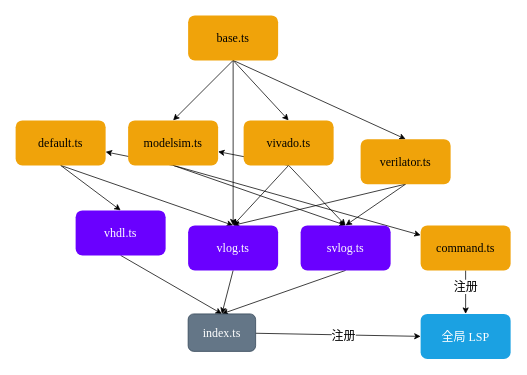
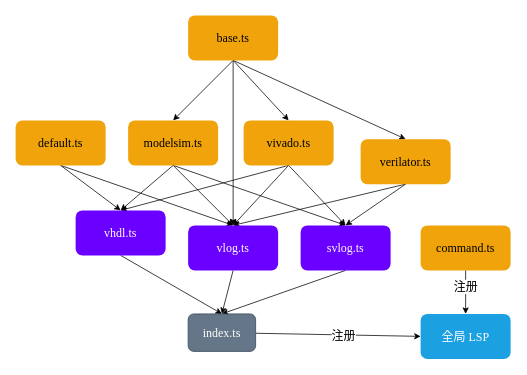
  <mxCell id="0" />
  <mxCell id="1" parent="0" />
  <mxCell id="2" style="edgeStyle=none;html=1;fontFamily=CodeNewRoman Nerd Font Mono;fontSize=16;exitX=0.5;exitY=1;exitDx=0;exitDy=0;" edge="1" parent="1" source="6" target="24"><mxGeometry relative="1" as="geometry" /></mxCell>
  <mxCell id="3" style="edgeStyle=none;html=1;exitX=0.5;exitY=1;exitDx=0;exitDy=0;entryX=0.5;entryY=0;entryDx=0;entryDy=0;fontFamily=CodeNewRoman Nerd Font Mono;fontSize=16;" edge="1" parent="1" source="6" target="13"><mxGeometry relative="1" as="geometry" /></mxCell>
  <mxCell id="4" style="edgeStyle=none;html=1;exitX=0.5;exitY=1;exitDx=0;exitDy=0;entryX=0.5;entryY=0;entryDx=0;entryDy=0;fontFamily=CodeNewRoman Nerd Font Mono;fontSize=16;" edge="1" parent="1" source="6" target="17"><mxGeometry relative="1" as="geometry" /></mxCell>
  <mxCell id="5" style="edgeStyle=none;html=1;exitX=0.5;exitY=1;exitDx=0;exitDy=0;entryX=0.5;entryY=0;entryDx=0;entryDy=0;fontFamily=CodeNewRoman Nerd Font Mono;fontSize=16;" edge="1" parent="1" source="6" target="20"><mxGeometry relative="1" as="geometry" /></mxCell>
  <mxCell id="6" value="&lt;font face=&quot;CodeNewRoman Nerd Font Mono&quot; style=&quot;font-size: 16px;&quot;&gt;base.ts&lt;/font&gt;" style="rounded=1;whiteSpace=wrap;html=1;fontSize=16;fillColor=#f0a30a;fontColor=#000000;strokeColor=none;" vertex="1" parent="1"><mxGeometry x="250" y="20" width="120" height="60" as="geometry" /></mxCell>
  <mxCell id="7" style="edgeStyle=none;html=1;exitX=0.5;exitY=1;exitDx=0;exitDy=0;entryX=0.5;entryY=0;entryDx=0;entryDy=0;fontFamily=CodeNewRoman Nerd Font Mono;fontSize=16;" edge="1" parent="1" source="9" target="22"><mxGeometry relative="1" as="geometry" /></mxCell>
  <mxCell id="8" style="edgeStyle=none;html=1;exitX=0.5;exitY=1;exitDx=0;exitDy=0;entryX=0.5;entryY=0;entryDx=0;entryDy=0;fontFamily=CodeNewRoman Nerd Font Mono;fontSize=16;" edge="1" parent="1" source="9" target="24"><mxGeometry relative="1" as="geometry" /></mxCell>
  <mxCell id="9" value="&lt;font face=&quot;CodeNewRoman Nerd Font Mono&quot; style=&quot;font-size: 16px;&quot;&gt;default.ts&lt;/font&gt;" style="rounded=1;whiteSpace=wrap;html=1;fontSize=16;fillColor=#f0a30a;fontColor=#000000;strokeColor=none;" vertex="1" parent="1"><mxGeometry x="20" y="160" width="120" height="60" as="geometry" /></mxCell>
- <mxCell id="10" style="edgeStyle=none;html=1;exitX=0.5;exitY=1;exitDx=0;exitDy=0;fontFamily=CodeNewRoman Nerd Font Mono;fontSize=16;" edge="1" parent="1" source="13" target="9"><mxGeometry relative="1" as="geometry"><mxPoint x="160" y="260" as="targetPoint" /></mxGeometry></mxCell>
- <mxCell id="11" style="edgeStyle=none;html=1;exitX=0.5;exitY=1;exitDx=0;exitDy=0;fontFamily=CodeNewRoman Nerd Font Mono;fontSize=16;" edge="1" parent="1" source="13" target="33"><mxGeometry relative="1" as="geometry"><mxPoint x="310" y="260" as="targetPoint" /></mxGeometry></mxCell>
+ <mxCell id="10" style="edgeStyle=none;html=1;exitX=0.5;exitY=1;exitDx=0;exitDy=0;fontFamily=CodeNewRoman Nerd Font Mono;fontSize=16;entryX=0.5;entryY=0;entryDx=0;entryDy=0;" edge="1" parent="1" source="13" target="22"><mxGeometry relative="1" as="geometry"><mxPoint x="160" y="260" as="targetPoint" /></mxGeometry></mxCell>
+ <mxCell id="11" style="edgeStyle=none;html=1;exitX=0.5;exitY=1;exitDx=0;exitDy=0;fontFamily=CodeNewRoman Nerd Font Mono;fontSize=16;entryX=0.5;entryY=0;entryDx=0;entryDy=0;" edge="1" parent="1" source="13" target="24"><mxGeometry relative="1" as="geometry"><mxPoint x="310" y="260" as="targetPoint" /></mxGeometry></mxCell>
  <mxCell id="12" style="edgeStyle=none;html=1;exitX=0.5;exitY=1;exitDx=0;exitDy=0;entryX=0.5;entryY=0;entryDx=0;entryDy=0;fontFamily=CodeNewRoman Nerd Font Mono;fontSize=16;" edge="1" parent="1" source="13" target="26"><mxGeometry relative="1" as="geometry" /></mxCell>
  <mxCell id="13" value="&lt;font face=&quot;CodeNewRoman Nerd Font Mono&quot; style=&quot;font-size: 16px;&quot;&gt;modelsim.ts&lt;/font&gt;" style="rounded=1;whiteSpace=wrap;html=1;fontSize=16;fillColor=#f0a30a;fontColor=#000000;strokeColor=none;" vertex="1" parent="1"><mxGeometry x="170" y="160" width="120" height="60" as="geometry" /></mxCell>
- <mxCell id="14" style="edgeStyle=none;html=1;exitX=0.5;exitY=1;exitDx=0;exitDy=0;fontFamily=CodeNewRoman Nerd Font Mono;fontSize=16;" edge="1" parent="1" source="17" target="13"><mxGeometry relative="1" as="geometry" /></mxCell>
+ <mxCell id="14" style="edgeStyle=none;html=1;exitX=0.5;exitY=1;exitDx=0;exitDy=0;entryX=0.5;entryY=0;entryDx=0;entryDy=0;fontFamily=CodeNewRoman Nerd Font Mono;fontSize=16;" edge="1" parent="1" source="17" target="22"><mxGeometry relative="1" as="geometry" /></mxCell>
  <mxCell id="15" style="edgeStyle=none;html=1;exitX=0.5;exitY=1;exitDx=0;exitDy=0;entryX=0.5;entryY=0;entryDx=0;entryDy=0;fontFamily=CodeNewRoman Nerd Font Mono;fontSize=16;" edge="1" parent="1" source="17" target="24"><mxGeometry relative="1" as="geometry" /></mxCell>
  <mxCell id="16" style="edgeStyle=none;html=1;exitX=0.5;exitY=1;exitDx=0;exitDy=0;fontFamily=CodeNewRoman Nerd Font Mono;fontSize=16;entryX=0.5;entryY=0;entryDx=0;entryDy=0;" edge="1" parent="1" source="17" target="26"><mxGeometry relative="1" as="geometry"><mxPoint x="460" y="260" as="targetPoint" /></mxGeometry></mxCell>
  <mxCell id="17" value="&lt;font face=&quot;CodeNewRoman Nerd Font Mono&quot; style=&quot;font-size: 16px;&quot;&gt;vivado.ts&lt;/font&gt;" style="rounded=1;whiteSpace=wrap;html=1;fontSize=16;fillColor=#f0a30a;fontColor=#000000;strokeColor=none;" vertex="1" parent="1"><mxGeometry x="324" y="160" width="120" height="60" as="geometry" /></mxCell>
  <mxCell id="18" style="edgeStyle=none;html=1;exitX=0.5;exitY=1;exitDx=0;exitDy=0;entryX=0.5;entryY=0;entryDx=0;entryDy=0;fontFamily=CodeNewRoman Nerd Font Mono;fontSize=16;" edge="1" parent="1" source="20" target="24"><mxGeometry relative="1" as="geometry" /></mxCell>
  <mxCell id="19" style="edgeStyle=none;html=1;exitX=0.5;exitY=1;exitDx=0;exitDy=0;fontFamily=CodeNewRoman Nerd Font Mono;fontSize=16;entryX=0.5;entryY=0;entryDx=0;entryDy=0;" edge="1" parent="1" source="20" target="26"><mxGeometry relative="1" as="geometry"><mxPoint x="460" y="260" as="targetPoint" /></mxGeometry></mxCell>
  <mxCell id="20" value="&lt;font face=&quot;CodeNewRoman Nerd Font Mono&quot; style=&quot;font-size: 16px;&quot;&gt;verilator.ts&lt;/font&gt;" style="rounded=1;whiteSpace=wrap;html=1;fontSize=16;fillColor=#f0a30a;fontColor=#000000;strokeColor=none;" vertex="1" parent="1"><mxGeometry x="480" y="185" width="120" height="60" as="geometry" /></mxCell>
  <mxCell id="21" style="edgeStyle=none;html=1;exitX=0.5;exitY=1;exitDx=0;exitDy=0;entryX=0.5;entryY=0;entryDx=0;entryDy=0;fontFamily=CodeNewRoman Nerd Font Mono;fontSize=16;" edge="1" parent="1" source="22" target="29"><mxGeometry relative="1" as="geometry" /></mxCell>
  <mxCell id="22" value="&lt;font face=&quot;CodeNewRoman Nerd Font Mono&quot; style=&quot;font-size: 16px;&quot;&gt;vhdl.ts&lt;/font&gt;" style="rounded=1;whiteSpace=wrap;html=1;fontSize=16;fillColor=#6a00ff;fontColor=#ffffff;strokeColor=none;" vertex="1" parent="1"><mxGeometry x="100" y="280" width="120" height="60" as="geometry" /></mxCell>
  <mxCell id="23" style="edgeStyle=none;html=1;exitX=0.5;exitY=1;exitDx=0;exitDy=0;entryX=0.5;entryY=0;entryDx=0;entryDy=0;fontFamily=CodeNewRoman Nerd Font Mono;fontSize=16;" edge="1" parent="1" source="24" target="29"><mxGeometry relative="1" as="geometry" /></mxCell>
  <mxCell id="24" value="&lt;font face=&quot;CodeNewRoman Nerd Font Mono&quot; style=&quot;font-size: 16px;&quot;&gt;vlog.ts&lt;/font&gt;" style="rounded=1;whiteSpace=wrap;html=1;fontSize=16;fillColor=#6a00ff;fontColor=#ffffff;strokeColor=none;" vertex="1" parent="1"><mxGeometry x="250" y="300" width="120" height="60" as="geometry" /></mxCell>
  <mxCell id="25" style="edgeStyle=none;html=1;exitX=0.5;exitY=1;exitDx=0;exitDy=0;fontFamily=CodeNewRoman Nerd Font Mono;fontSize=16;entryX=0.5;entryY=0;entryDx=0;entryDy=0;" edge="1" parent="1" source="26" target="29"><mxGeometry relative="1" as="geometry"><mxPoint x="370" y="400" as="targetPoint" /></mxGeometry></mxCell>
  <mxCell id="26" value="&lt;font face=&quot;CodeNewRoman Nerd Font Mono&quot; style=&quot;font-size: 16px;&quot;&gt;svlog.ts&lt;/font&gt;" style="rounded=1;whiteSpace=wrap;html=1;fontSize=16;fillColor=#6a00ff;fontColor=#ffffff;strokeColor=none;" vertex="1" parent="1"><mxGeometry x="400" y="300" width="120" height="60" as="geometry" /></mxCell>
  <mxCell id="27" style="edgeStyle=none;html=1;entryX=0;entryY=0.5;entryDx=0;entryDy=0;fontFamily=CodeNewRoman Nerd Font Mono;fontSize=16;" edge="1" parent="1" source="29" target="30"><mxGeometry relative="1" as="geometry" /></mxCell>
  <mxCell id="28" value="注册" style="edgeLabel;html=1;align=center;verticalAlign=middle;resizable=0;points=[];fontSize=16;fontFamily=CodeNewRoman Nerd Font Mono;" vertex="1" connectable="0" parent="27"><mxGeometry x="0.128" y="1" relative="1" as="geometry"><mxPoint x="-7" y="1" as="offset" /></mxGeometry></mxCell>
  <mxCell id="29" value="&lt;font face=&quot;CodeNewRoman Nerd Font Mono&quot; style=&quot;font-size: 16px;&quot;&gt;index.ts&lt;/font&gt;" style="rounded=1;whiteSpace=wrap;html=1;fontSize=16;fillColor=#647687;fontColor=#ffffff;strokeColor=#314354;" vertex="1" parent="1"><mxGeometry x="250" y="418" width="90" height="50" as="geometry" /></mxCell>
  <mxCell id="30" value="&lt;font face=&quot;CodeNewRoman Nerd Font Mono&quot; style=&quot;font-size: 16px;&quot;&gt;全局 LSP&lt;/font&gt;" style="rounded=1;whiteSpace=wrap;html=1;fontSize=16;fillColor=#1ba1e2;fontColor=#ffffff;strokeColor=none;" vertex="1" parent="1"><mxGeometry x="560" y="418" width="120" height="60" as="geometry" /></mxCell>
  <mxCell id="31" value="" style="edgeStyle=none;html=1;fontFamily=CodeNewRoman Nerd Font Mono;fontSize=16;" edge="1" parent="1" source="33" target="30"><mxGeometry relative="1" as="geometry" /></mxCell>
  <mxCell id="32" value="注册" style="edgeLabel;html=1;align=center;verticalAlign=middle;resizable=0;points=[];fontSize=16;fontFamily=CodeNewRoman Nerd Font Mono;" vertex="1" connectable="0" parent="31"><mxGeometry x="-0.292" y="-1" relative="1" as="geometry"><mxPoint as="offset" /></mxGeometry></mxCell>
  <mxCell id="33" value="&lt;font face=&quot;CodeNewRoman Nerd Font Mono&quot; style=&quot;font-size: 16px;&quot;&gt;command.ts&lt;/font&gt;" style="rounded=1;whiteSpace=wrap;html=1;fontSize=16;fillColor=#f0a30a;fontColor=#000000;strokeColor=none;" vertex="1" parent="1"><mxGeometry x="560" y="300" width="120" height="60" as="geometry" /></mxCell>
